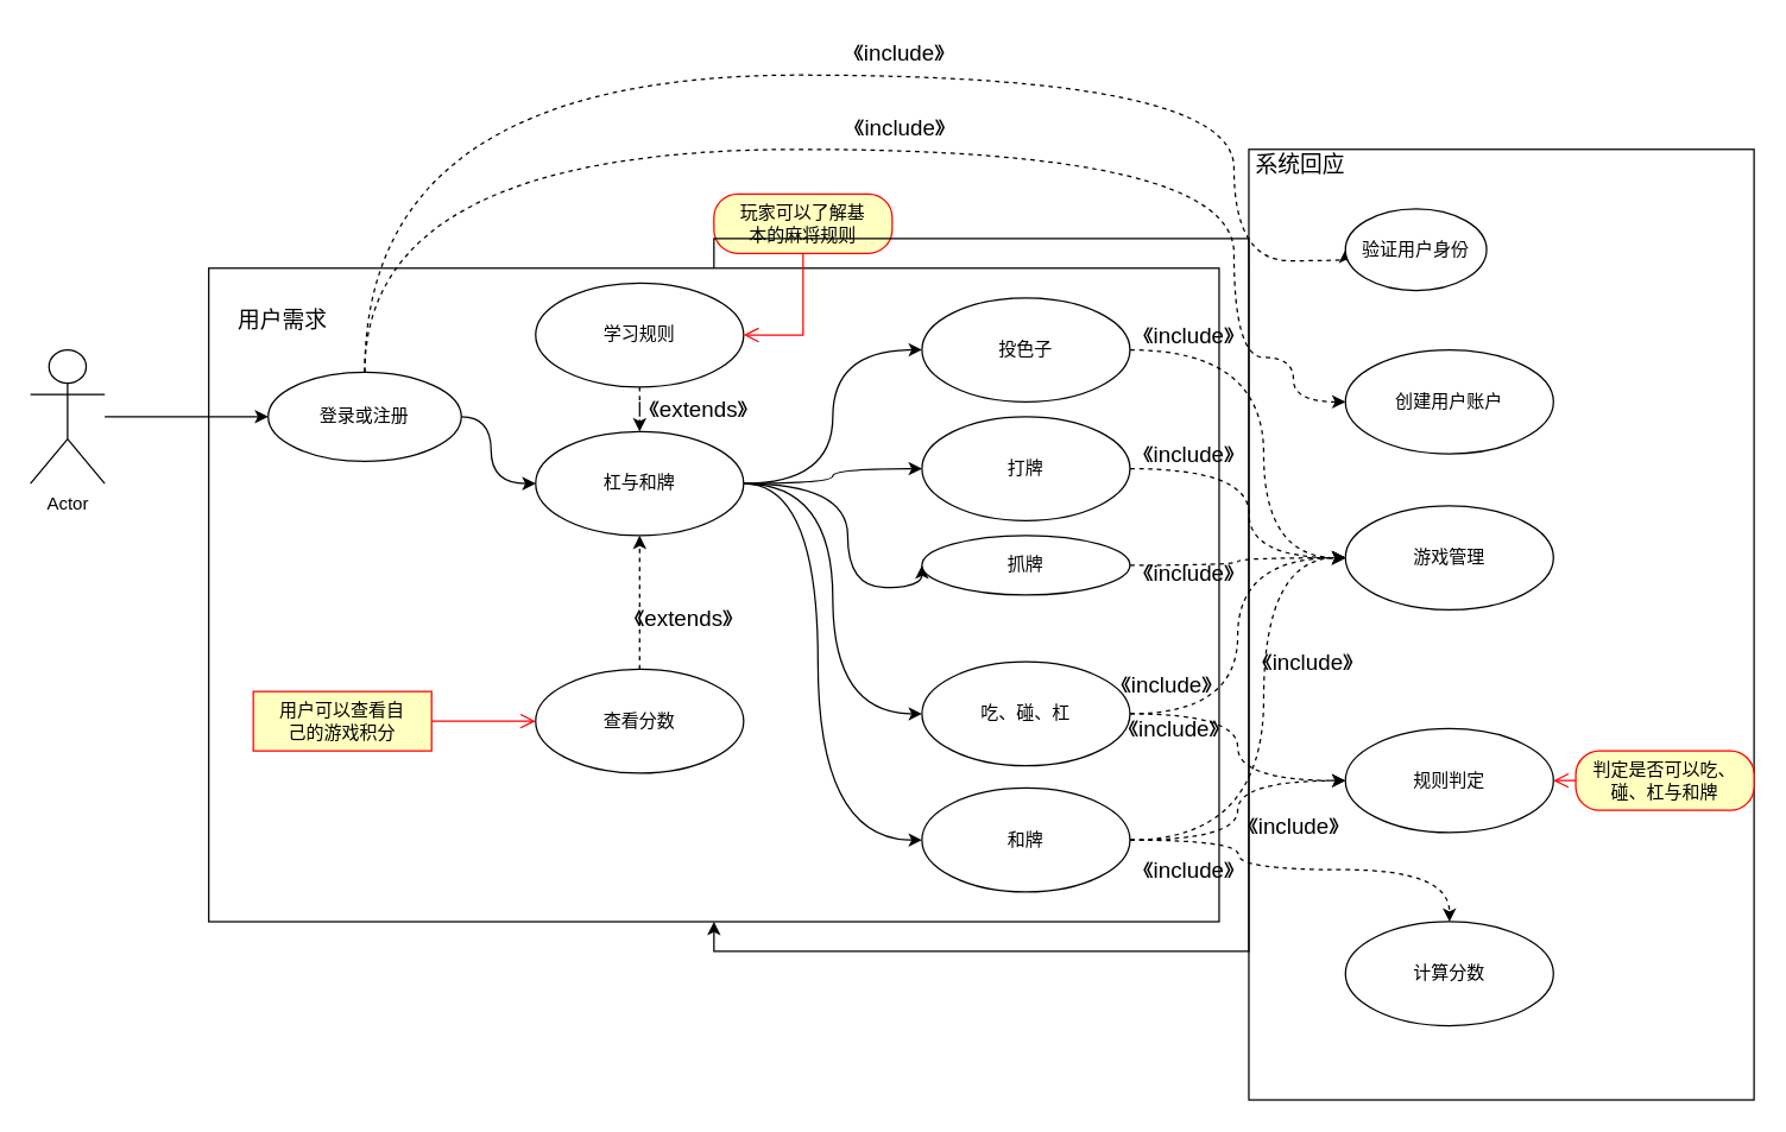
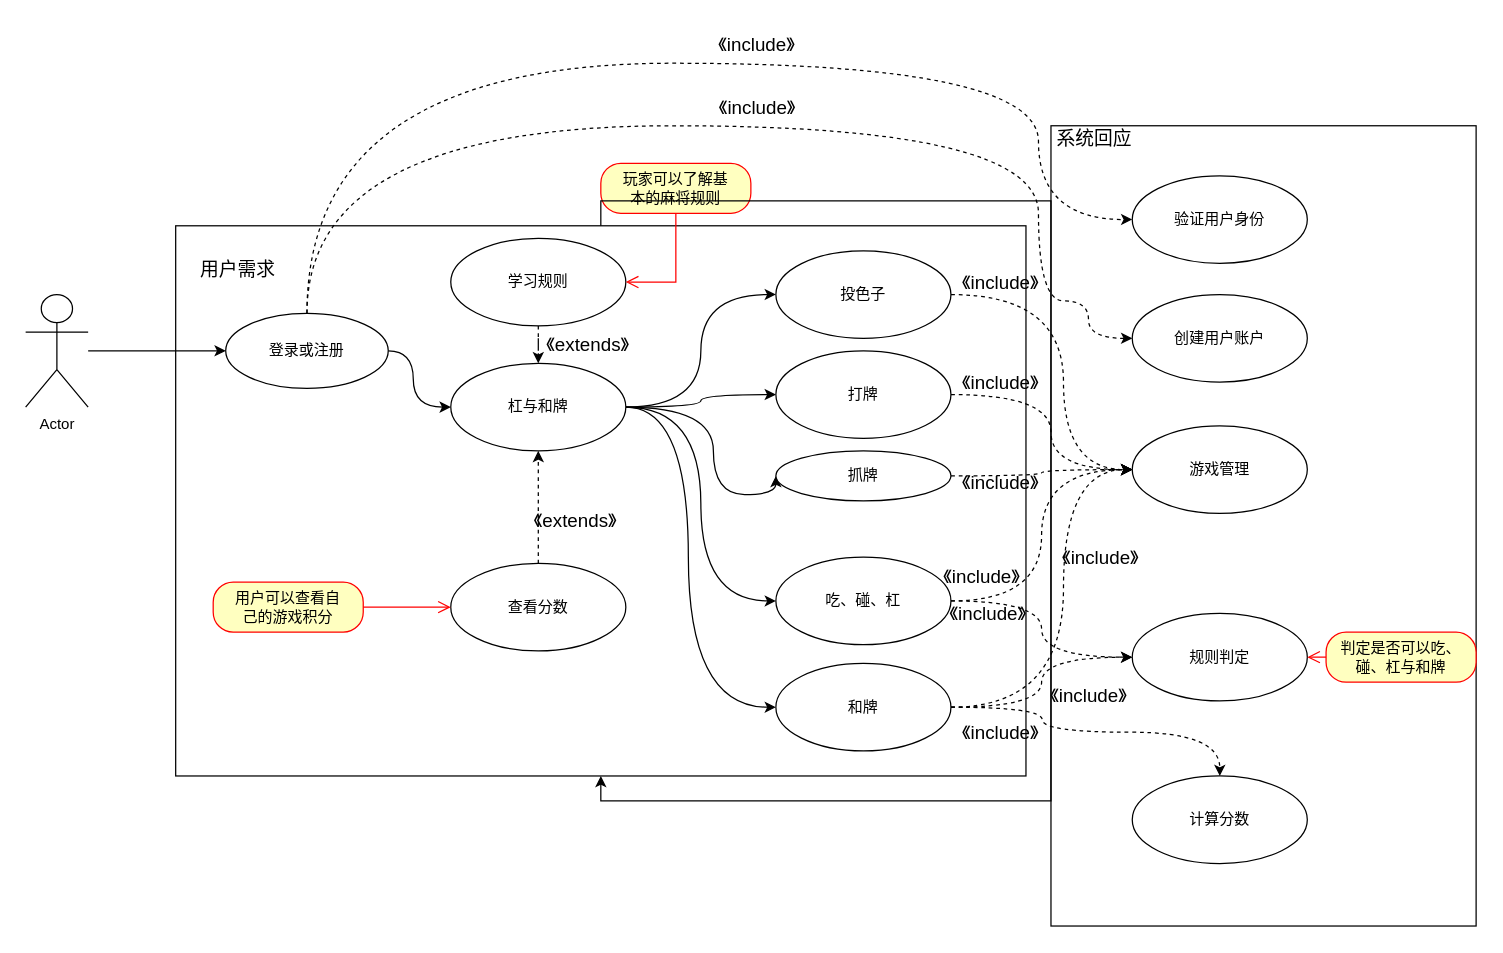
  <mxCell id="0" />
  <mxCell id="1" parent="0" />
  <mxCell id="2" value="" style="rounded=0;whiteSpace=wrap;html=1;" vertex="1" parent="1"><mxGeometry x="840" y="100" width="340" height="640" as="geometry" /></mxCell>
  <mxCell id="3" value="" style="rounded=0;whiteSpace=wrap;html=1;" vertex="1" parent="1"><mxGeometry x="140" y="180" width="680" height="440" as="geometry" /></mxCell>
  <mxCell id="4" value="" style="edgeStyle=orthogonalEdgeStyle;rounded=0;orthogonalLoop=1;jettySize=auto;html=1;" edge="1" parent="1" source="5" target="9"><mxGeometry relative="1" as="geometry" /></mxCell>
  <mxCell id="5" value="Actor" style="shape=umlActor;verticalLabelPosition=bottom;verticalAlign=top;html=1;" vertex="1" parent="1"><mxGeometry x="20" y="235" width="50" height="90" as="geometry" /></mxCell>
  <mxCell id="6" style="edgeStyle=orthogonalEdgeStyle;rounded=0;orthogonalLoop=1;jettySize=auto;html=1;entryX=0;entryY=0.5;entryDx=0;entryDy=0;curved=1;" edge="1" parent="1" source="9" target="17"><mxGeometry relative="1" as="geometry"><Array as="points"><mxPoint x="330" y="280" /><mxPoint x="330" y="325" /></Array></mxGeometry></mxCell>
  <mxCell id="7" style="edgeStyle=orthogonalEdgeStyle;rounded=0;orthogonalLoop=1;jettySize=auto;html=1;entryX=0;entryY=0.5;entryDx=0;entryDy=0;exitX=0.5;exitY=0;exitDx=0;exitDy=0;dashed=1;curved=1;" edge="1" parent="1" source="9" target="39"><mxGeometry relative="1" as="geometry"><Array as="points"><mxPoint x="245" y="50" /><mxPoint x="830" y="50" /><mxPoint x="830" y="175" /></Array></mxGeometry></mxCell>
  <mxCell id="8" style="edgeStyle=orthogonalEdgeStyle;rounded=0;orthogonalLoop=1;jettySize=auto;html=1;entryX=0;entryY=0.5;entryDx=0;entryDy=0;curved=1;dashed=1;" edge="1" parent="1" source="9" target="41"><mxGeometry relative="1" as="geometry"><Array as="points"><mxPoint x="245" y="100" /><mxPoint x="830" y="100" /><mxPoint x="830" y="240" /><mxPoint x="870" y="240" /><mxPoint x="870" y="270" /></Array></mxGeometry></mxCell>
  <mxCell id="9" value="登录或注册" style="ellipse;whiteSpace=wrap;html=1;" vertex="1" parent="1"><mxGeometry x="180" y="250" width="130" height="60" as="geometry" /></mxCell>
  <mxCell id="10" value="" style="edgeStyle=orthogonalEdgeStyle;rounded=0;orthogonalLoop=1;jettySize=auto;html=1;dashed=1;" edge="1" parent="1" source="11" target="17"><mxGeometry relative="1" as="geometry" /></mxCell>
  <mxCell id="11" value="学习规则" style="ellipse;whiteSpace=wrap;html=1;" vertex="1" parent="1"><mxGeometry x="360" y="190" width="140" height="70" as="geometry" /></mxCell>
  <mxCell id="12" style="edgeStyle=orthogonalEdgeStyle;rounded=0;orthogonalLoop=1;jettySize=auto;html=1;entryX=0;entryY=0.5;entryDx=0;entryDy=0;curved=1;" edge="1" parent="1" source="17" target="22"><mxGeometry relative="1" as="geometry" /></mxCell>
  <mxCell id="13" style="edgeStyle=orthogonalEdgeStyle;rounded=0;orthogonalLoop=1;jettySize=auto;html=1;curved=1;" edge="1" parent="1" source="17" target="24"><mxGeometry relative="1" as="geometry"><Array as="points"><mxPoint x="560" y="325" /><mxPoint x="560" y="315" /></Array></mxGeometry></mxCell>
  <mxCell id="14" style="edgeStyle=orthogonalEdgeStyle;rounded=0;orthogonalLoop=1;jettySize=auto;html=1;entryX=0;entryY=0.5;entryDx=0;entryDy=0;curved=1;" edge="1" parent="1" source="17" target="30"><mxGeometry relative="1" as="geometry" /></mxCell>
  <mxCell id="15" style="edgeStyle=orthogonalEdgeStyle;rounded=0;orthogonalLoop=1;jettySize=auto;html=1;entryX=0;entryY=0.5;entryDx=0;entryDy=0;curved=1;" edge="1" parent="1" source="17" target="26"><mxGeometry relative="1" as="geometry"><Array as="points"><mxPoint x="570" y="325" /><mxPoint x="570" y="395" /></Array></mxGeometry></mxCell>
  <mxCell id="16" style="edgeStyle=orthogonalEdgeStyle;rounded=0;orthogonalLoop=1;jettySize=auto;html=1;entryX=0;entryY=0.5;entryDx=0;entryDy=0;curved=1;" edge="1" parent="1" source="17" target="34"><mxGeometry relative="1" as="geometry"><Array as="points"><mxPoint x="550" y="325" /><mxPoint x="550" y="565" /></Array></mxGeometry></mxCell>
  <mxCell id="17" value="杠与和牌" style="ellipse;whiteSpace=wrap;html=1;" vertex="1" parent="1"><mxGeometry x="360" y="290" width="140" height="70" as="geometry" /></mxCell>
  <mxCell id="18" value="&lt;font style=&quot;font-size: 15px;&quot;&gt;用户需求&lt;/font&gt;" style="text;html=1;align=center;verticalAlign=middle;whiteSpace=wrap;rounded=0;" vertex="1" parent="1"><mxGeometry x="130" y="200" width="120" height="30" as="geometry" /></mxCell>
  <mxCell id="19" value="玩家可以了解基&lt;div&gt;本的麻将规则&lt;/div&gt;" style="rounded=1;whiteSpace=wrap;html=1;arcSize=40;fontColor=#000000;fillColor=#ffffc0;strokeColor=#ff0000;" vertex="1" parent="1"><mxGeometry x="480" y="130" width="120" height="40" as="geometry" /></mxCell>
  <mxCell id="20" value="" style="edgeStyle=orthogonalEdgeStyle;html=1;verticalAlign=bottom;endArrow=open;endSize=8;strokeColor=#ff0000;rounded=0;entryX=1;entryY=0.5;entryDx=0;entryDy=0;" edge="1" source="19" parent="1" target="11"><mxGeometry relative="1" as="geometry"><mxPoint x="540" y="230" as="targetPoint" /></mxGeometry></mxCell>
  <mxCell id="21" style="edgeStyle=orthogonalEdgeStyle;rounded=0;orthogonalLoop=1;jettySize=auto;html=1;entryX=0;entryY=0.5;entryDx=0;entryDy=0;dashed=1;curved=1;" edge="1" parent="1" source="22" target="43"><mxGeometry relative="1" as="geometry"><mxPoint x="905" y="335" as="targetPoint" /><Array as="points"><mxPoint x="850" y="235" /><mxPoint x="850" y="375" /></Array></mxGeometry></mxCell>
  <mxCell id="22" value="投色子" style="ellipse;whiteSpace=wrap;html=1;" vertex="1" parent="1"><mxGeometry x="620" y="200" width="140" height="70" as="geometry" /></mxCell>
  <mxCell id="23" style="edgeStyle=orthogonalEdgeStyle;rounded=0;orthogonalLoop=1;jettySize=auto;html=1;entryX=0;entryY=0.5;entryDx=0;entryDy=0;dashed=1;curved=1;" edge="1" parent="1" source="24" target="43"><mxGeometry relative="1" as="geometry"><Array as="points"><mxPoint x="840" y="315" /><mxPoint x="840" y="375" /></Array></mxGeometry></mxCell>
  <mxCell id="24" value="打牌" style="ellipse;whiteSpace=wrap;html=1;" vertex="1" parent="1"><mxGeometry x="620" y="280" width="140" height="70" as="geometry" /></mxCell>
  <mxCell id="25" style="edgeStyle=orthogonalEdgeStyle;rounded=0;orthogonalLoop=1;jettySize=auto;html=1;entryX=0;entryY=0.5;entryDx=0;entryDy=0;curved=1;dashed=1;" edge="1" parent="1" source="26" target="43"><mxGeometry relative="1" as="geometry" /></mxCell>
  <mxCell id="26" value="抓牌" style="ellipse;whiteSpace=wrap;html=1;" vertex="1" parent="1"><mxGeometry x="620" y="360" width="140" height="40" as="geometry" /></mxCell>
  <mxCell id="27" style="edgeStyle=orthogonalEdgeStyle;rounded=0;orthogonalLoop=1;jettySize=auto;html=1;entryX=0;entryY=0.5;entryDx=0;entryDy=0;strokeColor=none;curved=1;dashed=1;" edge="1" parent="1" source="30" target="43"><mxGeometry relative="1" as="geometry" /></mxCell>
  <mxCell id="28" style="edgeStyle=orthogonalEdgeStyle;rounded=0;orthogonalLoop=1;jettySize=auto;html=1;entryX=0;entryY=0.5;entryDx=0;entryDy=0;curved=1;dashed=1;" edge="1" parent="1" source="30" target="43"><mxGeometry relative="1" as="geometry" /></mxCell>
  <mxCell id="29" style="edgeStyle=orthogonalEdgeStyle;rounded=0;orthogonalLoop=1;jettySize=auto;html=1;entryX=0;entryY=0.5;entryDx=0;entryDy=0;curved=1;dashed=1;" edge="1" parent="1" source="30" target="44"><mxGeometry relative="1" as="geometry" /></mxCell>
  <mxCell id="30" value="吃、碰、杠" style="ellipse;whiteSpace=wrap;html=1;" vertex="1" parent="1"><mxGeometry x="620" y="445" width="140" height="70" as="geometry" /></mxCell>
  <mxCell id="31" style="edgeStyle=orthogonalEdgeStyle;rounded=0;orthogonalLoop=1;jettySize=auto;html=1;entryX=0;entryY=0.5;entryDx=0;entryDy=0;curved=1;dashed=1;" edge="1" parent="1" source="34" target="44"><mxGeometry relative="1" as="geometry" /></mxCell>
  <mxCell id="32" style="edgeStyle=orthogonalEdgeStyle;rounded=0;orthogonalLoop=1;jettySize=auto;html=1;entryX=0.5;entryY=0;entryDx=0;entryDy=0;curved=1;dashed=1;" edge="1" parent="1" source="34" target="45"><mxGeometry relative="1" as="geometry"><Array as="points"><mxPoint x="833" y="565" /><mxPoint x="833" y="585" /><mxPoint x="975" y="585" /></Array></mxGeometry></mxCell>
  <mxCell id="33" style="edgeStyle=orthogonalEdgeStyle;rounded=0;orthogonalLoop=1;jettySize=auto;html=1;entryX=0;entryY=0.5;entryDx=0;entryDy=0;curved=1;dashed=1;" edge="1" parent="1" source="34" target="43"><mxGeometry relative="1" as="geometry"><Array as="points"><mxPoint x="850" y="565" /><mxPoint x="850" y="375" /></Array></mxGeometry></mxCell>
  <mxCell id="34" value="和牌" style="ellipse;whiteSpace=wrap;html=1;" vertex="1" parent="1"><mxGeometry x="620" y="530" width="140" height="70" as="geometry" /></mxCell>
  <mxCell id="35" value="" style="edgeStyle=orthogonalEdgeStyle;rounded=0;orthogonalLoop=1;jettySize=auto;html=1;dashed=1;" edge="1" parent="1" source="36" target="17"><mxGeometry relative="1" as="geometry" /></mxCell>
  <mxCell id="36" value="查看分数" style="ellipse;whiteSpace=wrap;html=1;" vertex="1" parent="1"><mxGeometry x="360" y="450" width="140" height="70" as="geometry" /></mxCell>
  <mxCell id="37" style="edgeStyle=orthogonalEdgeStyle;rounded=0;orthogonalLoop=1;jettySize=auto;html=1;exitX=0.5;exitY=1;exitDx=0;exitDy=0;" edge="1" parent="1" source="3" target="3"><mxGeometry relative="1" as="geometry" /></mxCell>
  <mxCell id="38" value="&lt;font style=&quot;font-size: 15px;&quot;&gt;系统回应&lt;/font&gt;" style="text;html=1;align=center;verticalAlign=middle;whiteSpace=wrap;rounded=0;" vertex="1" parent="1"><mxGeometry x="840" y="90" width="70" height="40" as="geometry" /></mxCell>
- <mxCell id="39" value="验证用户身份" style="ellipse;whiteSpace=wrap;html=1;" vertex="1" parent="1"><mxGeometry x="905" y="140" width="95" height="55" as="geometry" /></mxCell>
+ <mxCell id="39" value="验证用户身份" style="ellipse;whiteSpace=wrap;html=1;" vertex="1" parent="1"><mxGeometry x="905" y="140" width="140" height="70" as="geometry" /></mxCell>
  <mxCell id="40" value="《include》" style="text;html=1;align=center;verticalAlign=middle;whiteSpace=wrap;rounded=0;fontSize=15;" vertex="1" parent="1"><mxGeometry x="570" y="20" width="70" height="30" as="geometry" /></mxCell>
  <mxCell id="41" value="创建用户账户" style="ellipse;whiteSpace=wrap;html=1;" vertex="1" parent="1"><mxGeometry x="905" y="235" width="140" height="70" as="geometry" /></mxCell>
  <mxCell id="42" value="&lt;span style=&quot;font-size: 15px; text-wrap: wrap;&quot;&gt;《include》&lt;/span&gt;" style="text;html=1;align=center;verticalAlign=middle;resizable=0;points=[];autosize=1;strokeColor=none;fillColor=none;" vertex="1" parent="1"><mxGeometry x="555" y="70" width="100" height="30" as="geometry" /></mxCell>
  <mxCell id="43" value="游戏管理" style="ellipse;whiteSpace=wrap;html=1;" vertex="1" parent="1"><mxGeometry x="905" y="340" width="140" height="70" as="geometry" /></mxCell>
  <mxCell id="44" value="规则判定" style="ellipse;whiteSpace=wrap;html=1;" vertex="1" parent="1"><mxGeometry x="905" y="490" width="140" height="70" as="geometry" /></mxCell>
  <mxCell id="45" value="计算分数" style="ellipse;whiteSpace=wrap;html=1;" vertex="1" parent="1"><mxGeometry x="905" y="620" width="140" height="70" as="geometry" /></mxCell>
  <mxCell id="46" value="&lt;span style=&quot;font-size: 15px; text-wrap: wrap;&quot;&gt;《include》&lt;/span&gt;" style="text;html=1;align=center;verticalAlign=middle;resizable=0;points=[];autosize=1;strokeColor=none;fillColor=none;" vertex="1" parent="1"><mxGeometry x="820" y="540" width="100" height="30" as="geometry" /></mxCell>
  <mxCell id="47" value="&lt;span style=&quot;font-size: 15px;&quot;&gt;《include》&lt;/span&gt;" style="text;html=1;align=center;verticalAlign=middle;whiteSpace=wrap;rounded=0;" vertex="1" parent="1"><mxGeometry x="755" y="445" width="60" height="30" as="geometry" /></mxCell>
  <mxCell id="48" value="&lt;span style=&quot;font-size: 15px;&quot;&gt;《include》&lt;/span&gt;" style="text;html=1;align=center;verticalAlign=middle;whiteSpace=wrap;rounded=0;" vertex="1" parent="1"><mxGeometry x="770" y="370" width="60" height="30" as="geometry" /></mxCell>
  <mxCell id="49" value="&lt;span style=&quot;font-size: 15px;&quot;&gt;《include》&lt;/span&gt;" style="text;html=1;align=center;verticalAlign=middle;whiteSpace=wrap;rounded=0;" vertex="1" parent="1"><mxGeometry x="770" y="290" width="60" height="30" as="geometry" /></mxCell>
  <mxCell id="50" value="&lt;span style=&quot;font-size: 15px;&quot;&gt;《include》&lt;/span&gt;" style="text;html=1;align=center;verticalAlign=middle;whiteSpace=wrap;rounded=0;" vertex="1" parent="1"><mxGeometry x="770" y="210" width="60" height="30" as="geometry" /></mxCell>
  <mxCell id="51" style="edgeStyle=orthogonalEdgeStyle;rounded=0;orthogonalLoop=1;jettySize=auto;html=1;exitX=0.5;exitY=1;exitDx=0;exitDy=0;" edge="1" parent="1" source="2" target="2"><mxGeometry relative="1" as="geometry" /></mxCell>
  <mxCell id="52" value="&lt;font style=&quot;font-size: 15px;&quot;&gt;《extends》&lt;/font&gt;" style="text;html=1;align=center;verticalAlign=middle;whiteSpace=wrap;rounded=0;" vertex="1" parent="1"><mxGeometry x="440" y="260" width="60" height="30" as="geometry" /></mxCell>
  <mxCell id="53" value="&lt;font style=&quot;font-size: 15px;&quot;&gt;《extends》&lt;/font&gt;" style="text;html=1;align=center;verticalAlign=middle;whiteSpace=wrap;rounded=0;" vertex="1" parent="1"><mxGeometry x="430" y="400" width="60" height="30" as="geometry" /></mxCell>
  <mxCell id="54" value="&lt;font style=&quot;font-size: 15px;&quot;&gt;《include》&lt;/font&gt;" style="text;html=1;align=center;verticalAlign=middle;whiteSpace=wrap;rounded=0;" vertex="1" parent="1"><mxGeometry x="770" y="570" width="60" height="30" as="geometry" /></mxCell>
  <mxCell id="55" value="&lt;font style=&quot;font-size: 15px;&quot;&gt;《include》&lt;/font&gt;" style="text;html=1;align=center;verticalAlign=middle;whiteSpace=wrap;rounded=0;" vertex="1" parent="1"><mxGeometry x="850" y="430" width="60" height="30" as="geometry" /></mxCell>
  <mxCell id="56" value="&lt;span style=&quot;font-size: 15px;&quot;&gt;《include》&lt;/span&gt;" style="text;html=1;align=center;verticalAlign=middle;whiteSpace=wrap;rounded=0;" vertex="1" parent="1"><mxGeometry x="760" y="475" width="60" height="30" as="geometry" /></mxCell>
  <mxCell id="57" value="判定是否可以吃、碰、杠与和牌" style="rounded=1;whiteSpace=wrap;html=1;arcSize=40;fontColor=#000000;fillColor=#ffffc0;strokeColor=#ff0000;" vertex="1" parent="1"><mxGeometry x="1060" y="505" width="120" height="40" as="geometry" /></mxCell>
  <mxCell id="58" value="" style="edgeStyle=orthogonalEdgeStyle;html=1;verticalAlign=bottom;endArrow=open;endSize=8;strokeColor=#ff0000;rounded=0;entryX=1;entryY=0.5;entryDx=0;entryDy=0;" edge="1" source="57" parent="1" target="44"><mxGeometry relative="1" as="geometry"><mxPoint x="1120" y="605" as="targetPoint" /></mxGeometry></mxCell>
  <mxCell id="59" style="edgeStyle=orthogonalEdgeStyle;rounded=0;orthogonalLoop=1;jettySize=auto;html=1;entryX=0.5;entryY=1;entryDx=0;entryDy=0;" edge="1" parent="1" source="3" target="3"><mxGeometry relative="1" as="geometry" /></mxCell>
- <mxCell id="60" value="用户可以查看自&lt;div&gt;己的游戏积分&lt;/div&gt;" style="whiteSpace=wrap;html=1;arcSize=40;fontColor=#000000;fillColor=#ffffc0;strokeColor=#ff0000;rounded=0;" vertex="1" parent="1"><mxGeometry x="170" y="465" width="120" height="40" as="geometry" /></mxCell>
+ <mxCell id="60" value="用户可以查看自&lt;div&gt;己的游戏积分&lt;/div&gt;" style="rounded=1;whiteSpace=wrap;html=1;arcSize=40;fontColor=#000000;fillColor=#ffffc0;strokeColor=#ff0000;" vertex="1" parent="1"><mxGeometry x="170" y="465" width="120" height="40" as="geometry" /></mxCell>
  <mxCell id="61" value="" style="edgeStyle=orthogonalEdgeStyle;html=1;verticalAlign=bottom;endArrow=open;endSize=8;strokeColor=#ff0000;rounded=0;entryX=0;entryY=0.5;entryDx=0;entryDy=0;" edge="1" source="60" parent="1" target="36"><mxGeometry relative="1" as="geometry"><mxPoint x="230" y="570" as="targetPoint" /></mxGeometry></mxCell>
